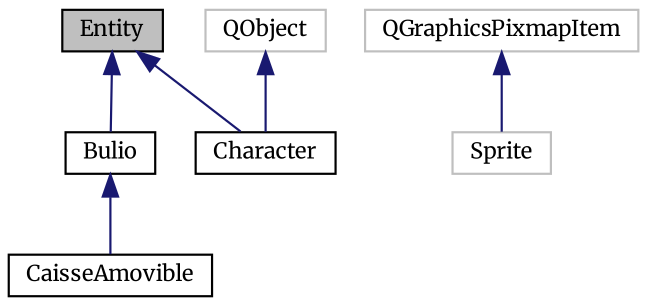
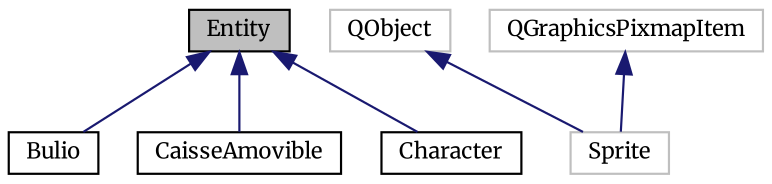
  digraph {
    fontname=Merriweather
    node [color=black fillcolor=white fontname=Merriweather fontsize=10 shape=record style=filled]
    edge [color=midnightblue dir=back fontname=Merriweather fontsize=10 labelfontname=Helvetica labelfontsize=10 style=solid]
    n1 [fillcolor=grey75 fontcolor=black height=0.2 label=Entity width=0.4]
    n2 [height=0.2 label=Bulio width=0.4]
    n3 [height=0.2 label=CaisseAmovible width=0.4]
    n4 [height=0.2 label=Character width=0.4]
    n5 [color=grey75 height=0.2 label=Sprite width=0.4]
    n6 [color=grey75 height=0.2 label=QObject width=0.4]
    n7 [color=grey75 height=0.2 label=QGraphicsPixmapItem width=0.4]
    n1 -> n2
-   n2 -> n3
+   n1 -> n3
    n1 -> n4
-   n6 -> n4
+   n6 -> n5
    n7 -> n5
  }
